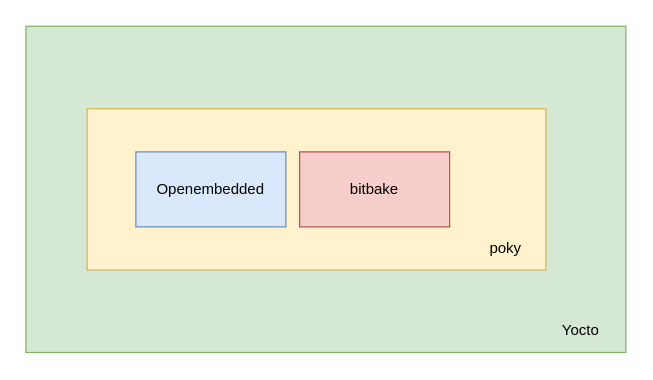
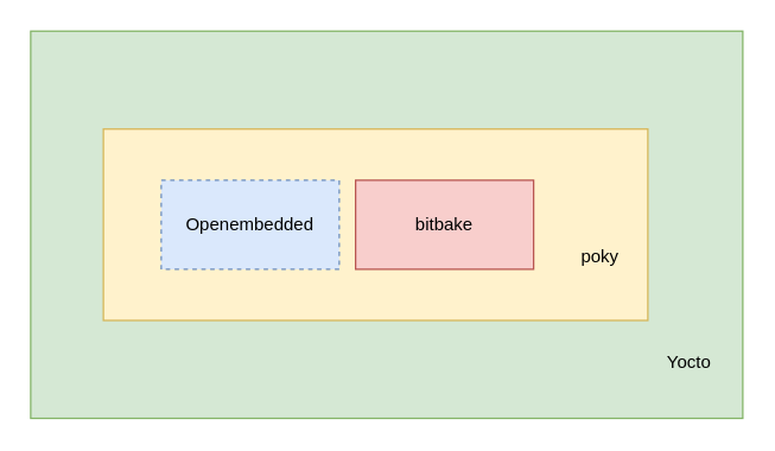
  <mxCell id="0" />
  <mxCell id="1" parent="0" />
  <mxCell id="2" value="" style="rounded=0;whiteSpace=wrap;html=1;fillColor=#d5e8d4;strokeColor=#82b366;" vertex="1" parent="1"><mxGeometry x="20" y="20.5" width="480" height="261" as="geometry" /></mxCell>
  <mxCell id="3" value="" style="rounded=0;whiteSpace=wrap;html=1;fillColor=#fff2cc;strokeColor=#d6b656;" vertex="1" parent="1"><mxGeometry x="69" y="86.5" width="367" height="129" as="geometry" /></mxCell>
- <mxCell id="4" value="Openembedded" style="rounded=0;whiteSpace=wrap;html=1;fillColor=#dae8fc;strokeColor=#6c8ebf;" vertex="1" parent="1"><mxGeometry x="108" y="121" width="120" height="60" as="geometry" /></mxCell>
+ <mxCell id="4" value="Openembedded" style="rounded=0;whiteSpace=wrap;html=1;fillColor=#dae8fc;strokeColor=#6c8ebf;dashed=1;" vertex="1" parent="1"><mxGeometry x="108" y="121" width="120" height="60" as="geometry" /></mxCell>
  <mxCell id="5" value="bitbake" style="rounded=0;whiteSpace=wrap;html=1;fillColor=#f8cecc;strokeColor=#b85450;" vertex="1" parent="1"><mxGeometry x="239" y="121" width="120" height="60" as="geometry" /></mxCell>
- <mxCell id="6" value="poky" style="text;html=1;strokeColor=none;fillColor=none;align=center;verticalAlign=middle;whiteSpace=wrap;rounded=0;" vertex="1" parent="1"><mxGeometry x="374" y="183" width="60" height="30" as="geometry" /></mxCell>
- <mxCell id="7" value="Yocto" style="text;html=1;strokeColor=none;fillColor=none;align=center;verticalAlign=middle;whiteSpace=wrap;rounded=0;" vertex="1" parent="1"><mxGeometry x="434" y="249" width="60" height="30" as="geometry" /></mxCell>
+ <mxCell id="6" value="poky" style="text;html=1;strokeColor=none;fillColor=none;align=center;verticalAlign=middle;whiteSpace=wrap;rounded=0;" vertex="1" parent="1"><mxGeometry x="374" y="158" width="60" height="30" as="geometry" /></mxCell>
+ <mxCell id="7" value="Yocto" style="text;html=1;strokeColor=none;fillColor=none;align=center;verticalAlign=middle;whiteSpace=wrap;rounded=0;" vertex="1" parent="1"><mxGeometry x="434" y="229" width="60" height="30" as="geometry" /></mxCell>
